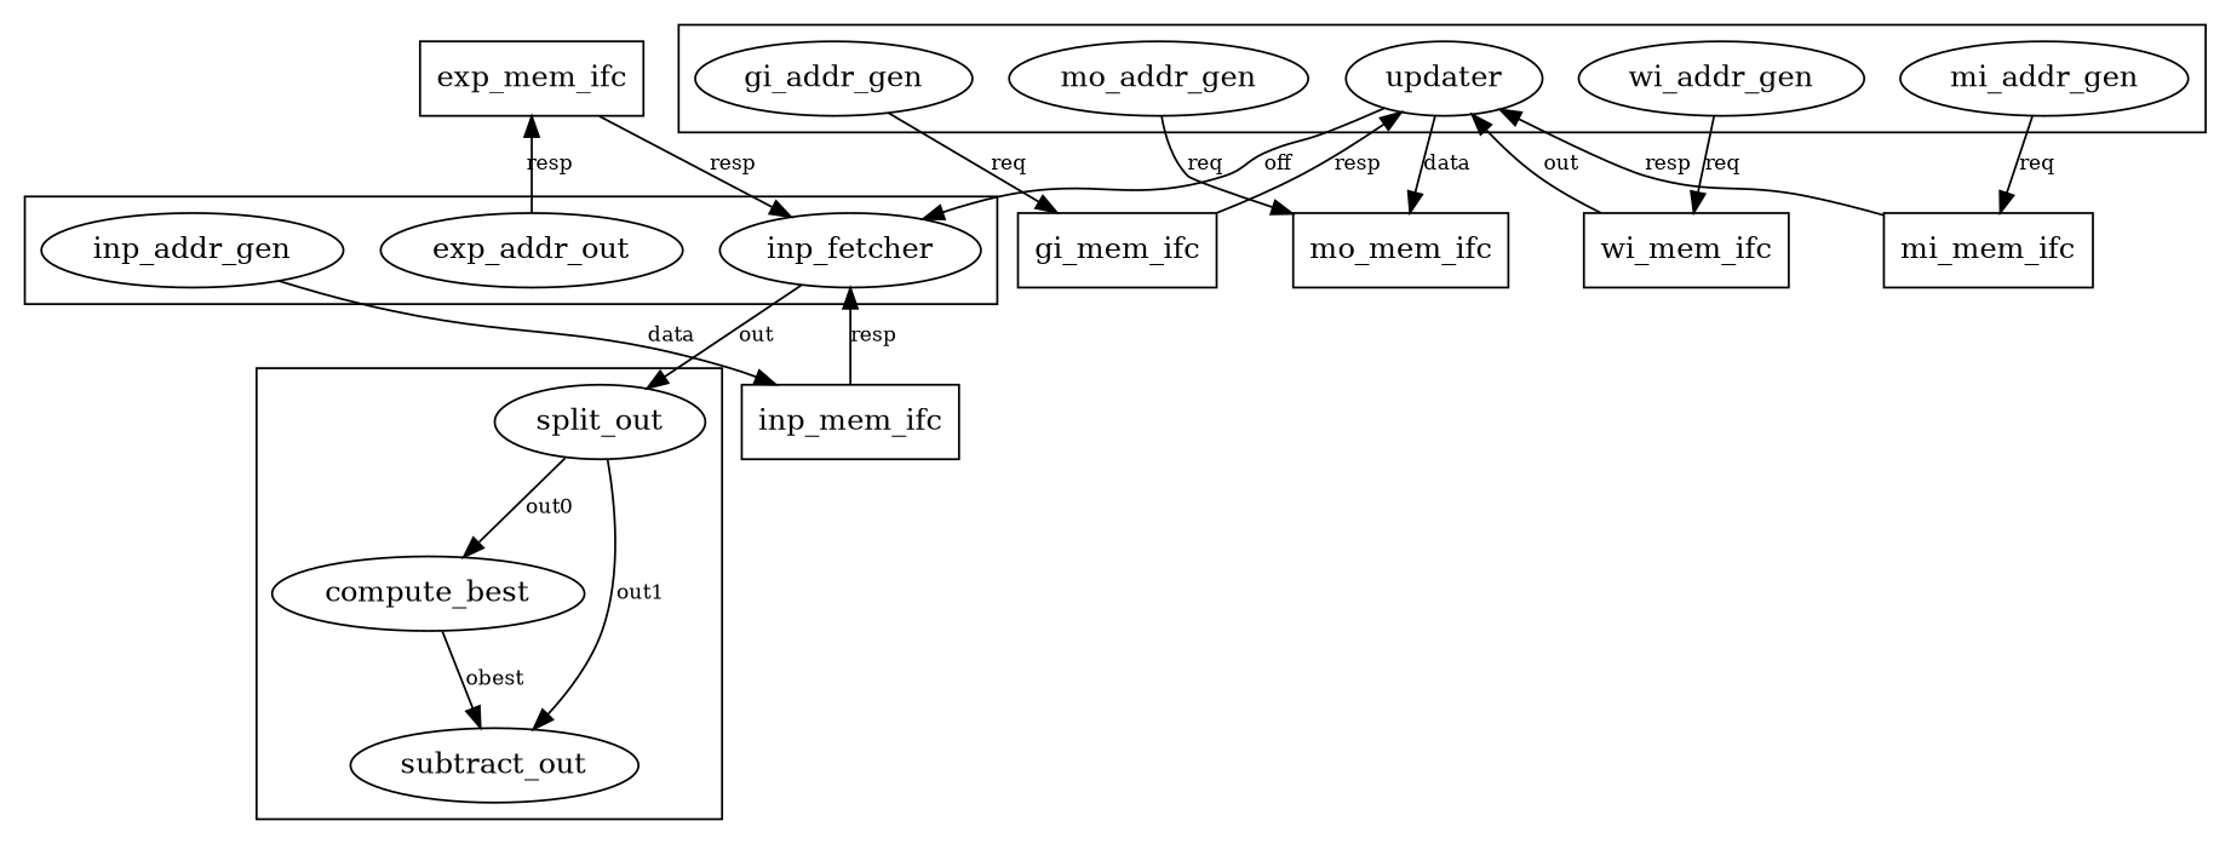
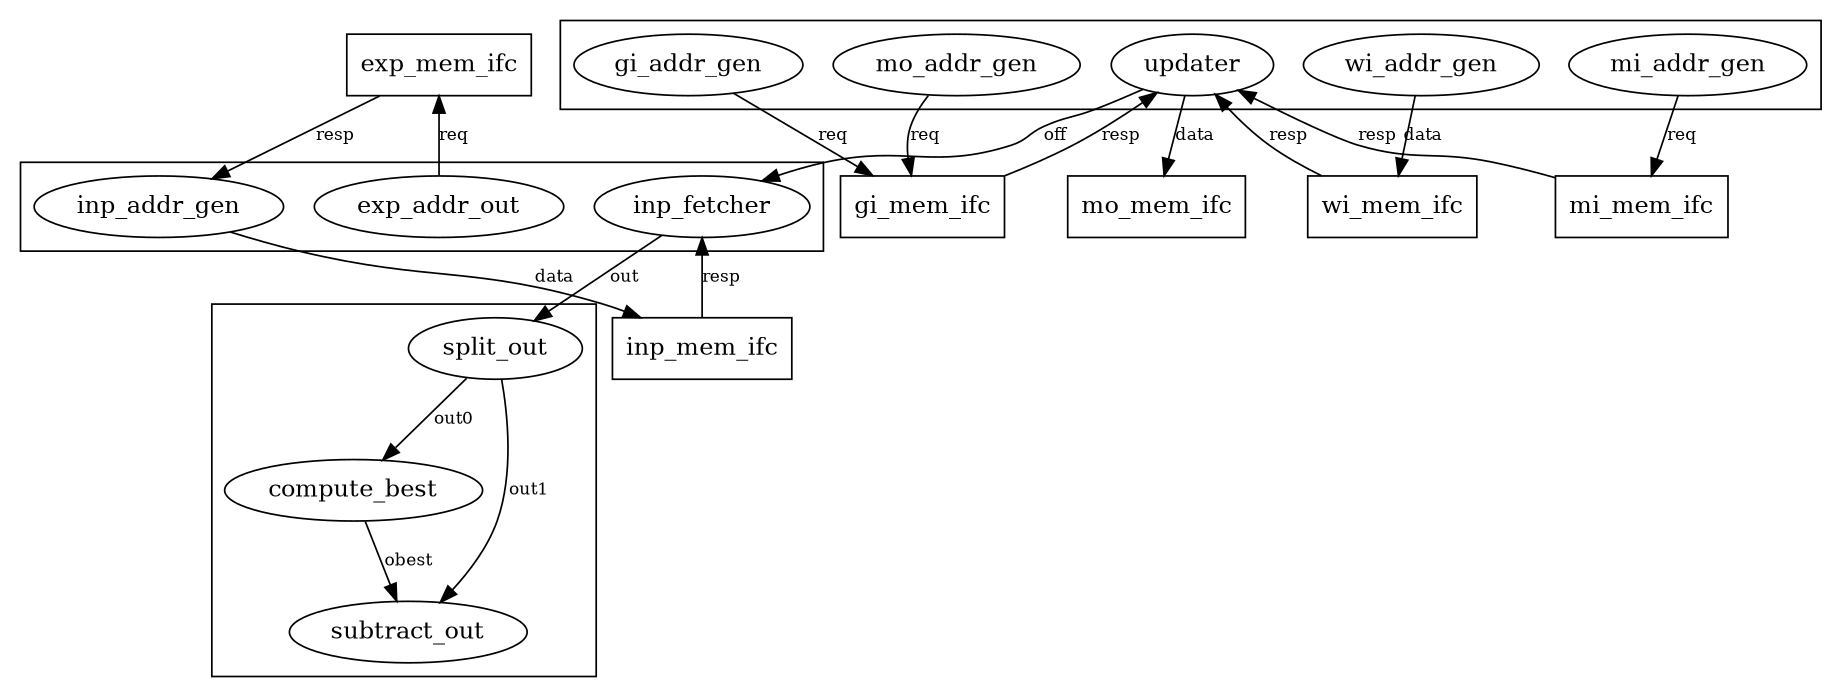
  digraph {
    edge [fontsize=10]
    inp_fetcher
    inp_addr_gen
    n3 [label=exp_addr_out]
    updater
    gi_addr_gen
    wi_addr_gen
    mi_addr_gen
    mo_addr_gen
    split_out
    compute_best
    subtract_out
    inp_mem_ifc [shape=box]
    exp_mem_ifc [shape=box]
    mo_mem_ifc [shape=box]
    gi_mem_ifc [shape=box]
    wi_mem_ifc [shape=box]
    mi_mem_ifc [shape=box]
    subgraph cluster_1 {
      inp_fetcher
      inp_addr_gen
      n3
    }
    subgraph cluster_2 {
      updater
      gi_addr_gen
      wi_addr_gen
      mi_addr_gen
      mo_addr_gen
    }
    subgraph cluster_3 {
      split_out
      compute_best
      subtract_out
    }
    inp_fetcher -> split_out [label=out]
    inp_addr_gen -> inp_mem_ifc [label=data]
-   n3 -> exp_mem_ifc [label=resp]
+   n3 -> exp_mem_ifc [label=req]
    updater -> inp_fetcher [label=off]
    updater -> mo_mem_ifc [label=data]
    gi_addr_gen -> gi_mem_ifc [label=req]
-   wi_addr_gen -> wi_mem_ifc [label=req]
+   wi_addr_gen -> wi_mem_ifc [label=data]
    mi_addr_gen -> mi_mem_ifc [label=req]
-   mo_addr_gen -> mo_mem_ifc [label=req]
+   mo_addr_gen -> gi_mem_ifc [label=req]
    split_out -> compute_best [label=out0]
    split_out -> subtract_out [label=out1]
    compute_best -> subtract_out [label=obest]
    inp_mem_ifc -> inp_fetcher [label=resp]
-   exp_mem_ifc -> inp_fetcher [label=resp]
+   exp_mem_ifc -> inp_addr_gen [label=resp]
    gi_mem_ifc -> updater [label=resp]
-   wi_mem_ifc -> updater [label=out]
+   wi_mem_ifc -> updater [label=resp]
    mi_mem_ifc -> updater [label=resp]
  }
